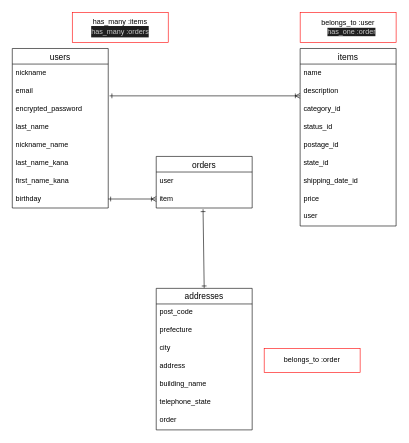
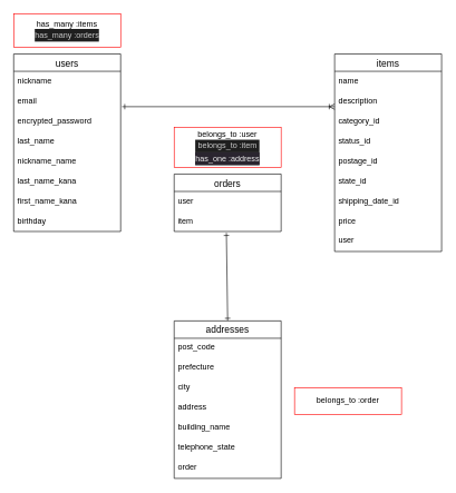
  <mxCell id="0" />
  <mxCell id="1" parent="0" />
  <mxCell id="2" value="users" style="swimlane;fontStyle=0;childLayout=stackLayout;horizontal=1;startSize=26;horizontalStack=0;resizeParent=1;resizeParentMax=0;resizeLast=0;collapsible=1;marginBottom=0;align=center;fontSize=14;" parent="1" vertex="1"><mxGeometry x="20" y="80" width="160" height="266" as="geometry" /></mxCell>
  <mxCell id="3" value="nickname" style="text;strokeColor=none;fillColor=none;spacingLeft=4;spacingRight=4;overflow=hidden;rotatable=0;points=[[0,0.5],[1,0.5]];portConstraint=eastwest;fontSize=12;" parent="2" vertex="1"><mxGeometry y="26" width="160" height="30" as="geometry" /></mxCell>
  <mxCell id="4" value="email" style="text;strokeColor=none;fillColor=none;spacingLeft=4;spacingRight=4;overflow=hidden;rotatable=0;points=[[0,0.5],[1,0.5]];portConstraint=eastwest;fontSize=12;" parent="2" vertex="1"><mxGeometry y="56" width="160" height="30" as="geometry" /></mxCell>
  <mxCell id="5" value="encrypted_password" style="text;strokeColor=none;fillColor=none;spacingLeft=4;spacingRight=4;overflow=hidden;rotatable=0;points=[[0,0.5],[1,0.5]];portConstraint=eastwest;fontSize=12;" parent="2" vertex="1"><mxGeometry y="86" width="160" height="30" as="geometry" /></mxCell>
  <mxCell id="6" value="last_name" style="text;strokeColor=none;fillColor=none;spacingLeft=4;spacingRight=4;overflow=hidden;rotatable=0;points=[[0,0.5],[1,0.5]];portConstraint=eastwest;fontSize=12;" parent="2" vertex="1"><mxGeometry y="116" width="160" height="30" as="geometry" /></mxCell>
  <mxCell id="7" value="nickname_name" style="text;strokeColor=none;fillColor=none;spacingLeft=4;spacingRight=4;overflow=hidden;rotatable=0;points=[[0,0.5],[1,0.5]];portConstraint=eastwest;fontSize=12;" parent="2" vertex="1"><mxGeometry y="146" width="160" height="30" as="geometry" /></mxCell>
  <mxCell id="8" value="last_name_kana" style="text;strokeColor=none;fillColor=none;spacingLeft=4;spacingRight=4;overflow=hidden;rotatable=0;points=[[0,0.5],[1,0.5]];portConstraint=eastwest;fontSize=12;" parent="2" vertex="1"><mxGeometry y="176" width="160" height="30" as="geometry" /></mxCell>
  <mxCell id="9" value="first_name_kana" style="text;strokeColor=none;fillColor=none;spacingLeft=4;spacingRight=4;overflow=hidden;rotatable=0;points=[[0,0.5],[1,0.5]];portConstraint=eastwest;fontSize=12;" parent="2" vertex="1"><mxGeometry y="206" width="160" height="30" as="geometry" /></mxCell>
  <mxCell id="10" value="birthday" style="text;strokeColor=none;fillColor=none;spacingLeft=4;spacingRight=4;overflow=hidden;rotatable=0;points=[[0,0.5],[1,0.5]];portConstraint=eastwest;fontSize=12;" parent="2" vertex="1"><mxGeometry y="236" width="160" height="30" as="geometry" /></mxCell>
  <mxCell id="11" value="items" style="swimlane;fontStyle=0;childLayout=stackLayout;horizontal=1;startSize=26;horizontalStack=0;resizeParent=1;resizeParentMax=0;resizeLast=0;collapsible=1;marginBottom=0;align=center;fontSize=14;" parent="1" vertex="1"><mxGeometry x="500" y="80" width="160" height="296" as="geometry" /></mxCell>
  <mxCell id="12" value="name" style="text;strokeColor=none;fillColor=none;spacingLeft=4;spacingRight=4;overflow=hidden;rotatable=0;points=[[0,0.5],[1,0.5]];portConstraint=eastwest;fontSize=12;" parent="11" vertex="1"><mxGeometry y="26" width="160" height="30" as="geometry" /></mxCell>
  <mxCell id="13" value="description" style="text;strokeColor=none;fillColor=none;spacingLeft=4;spacingRight=4;overflow=hidden;rotatable=0;points=[[0,0.5],[1,0.5]];portConstraint=eastwest;fontSize=12;" parent="11" vertex="1"><mxGeometry y="56" width="160" height="30" as="geometry" /></mxCell>
  <mxCell id="14" value="category_id" style="text;strokeColor=none;fillColor=none;spacingLeft=4;spacingRight=4;overflow=hidden;rotatable=0;points=[[0,0.5],[1,0.5]];portConstraint=eastwest;fontSize=12;" parent="11" vertex="1"><mxGeometry y="86" width="160" height="30" as="geometry" /></mxCell>
  <mxCell id="15" value="status_id" style="text;strokeColor=none;fillColor=none;spacingLeft=4;spacingRight=4;overflow=hidden;rotatable=0;points=[[0,0.5],[1,0.5]];portConstraint=eastwest;fontSize=12;" parent="11" vertex="1"><mxGeometry y="116" width="160" height="30" as="geometry" /></mxCell>
  <mxCell id="16" value="postage_id" style="text;strokeColor=none;fillColor=none;spacingLeft=4;spacingRight=4;overflow=hidden;rotatable=0;points=[[0,0.5],[1,0.5]];portConstraint=eastwest;fontSize=12;" parent="11" vertex="1"><mxGeometry y="146" width="160" height="30" as="geometry" /></mxCell>
  <mxCell id="17" value="state_id" style="text;strokeColor=none;fillColor=none;spacingLeft=4;spacingRight=4;overflow=hidden;rotatable=0;points=[[0,0.5],[1,0.5]];portConstraint=eastwest;fontSize=12;" parent="11" vertex="1"><mxGeometry y="176" width="160" height="30" as="geometry" /></mxCell>
  <mxCell id="18" value="shipping_date_id" style="text;strokeColor=none;fillColor=none;spacingLeft=4;spacingRight=4;overflow=hidden;rotatable=0;points=[[0,0.5],[1,0.5]];portConstraint=eastwest;fontSize=12;" parent="11" vertex="1"><mxGeometry y="206" width="160" height="30" as="geometry" /></mxCell>
  <mxCell id="19" value="price" style="text;strokeColor=none;fillColor=none;spacingLeft=4;spacingRight=4;overflow=hidden;rotatable=0;points=[[0,0.5],[1,0.5]];portConstraint=eastwest;fontSize=12;" parent="11" vertex="1"><mxGeometry y="236" width="160" height="30" as="geometry" /></mxCell>
  <mxCell id="20" value="user" style="text;strokeColor=none;fillColor=none;spacingLeft=4;spacingRight=4;overflow=hidden;rotatable=0;points=[[0,0.5],[1,0.5]];portConstraint=eastwest;fontSize=12;" parent="11" vertex="1"><mxGeometry y="266" width="160" height="30" as="geometry" /></mxCell>
  <mxCell id="21" style="edgeStyle=none;html=1;exitX=0.5;exitY=0;exitDx=0;exitDy=0;entryX=0.488;entryY=1.067;entryDx=0;entryDy=0;entryPerimeter=0;startArrow=ERone;startFill=0;endArrow=ERone;endFill=0;" edge="1" parent="1" source="22" target="36"><mxGeometry relative="1" as="geometry" /></mxCell>
  <mxCell id="22" value="addresses" style="swimlane;fontStyle=0;childLayout=stackLayout;horizontal=1;startSize=26;horizontalStack=0;resizeParent=1;resizeParentMax=0;resizeLast=0;collapsible=1;marginBottom=0;align=center;fontSize=14;" parent="1" vertex="1"><mxGeometry x="260" y="480" width="160" height="236" as="geometry" /></mxCell>
  <mxCell id="23" value="post_code" style="text;strokeColor=none;fillColor=none;spacingLeft=4;spacingRight=4;overflow=hidden;rotatable=0;points=[[0,0.5],[1,0.5]];portConstraint=eastwest;fontSize=12;" parent="22" vertex="1"><mxGeometry y="26" width="160" height="30" as="geometry" /></mxCell>
  <mxCell id="24" value="prefecture" style="text;strokeColor=none;fillColor=none;spacingLeft=4;spacingRight=4;overflow=hidden;rotatable=0;points=[[0,0.5],[1,0.5]];portConstraint=eastwest;fontSize=12;" parent="22" vertex="1"><mxGeometry y="56" width="160" height="30" as="geometry" /></mxCell>
  <mxCell id="25" value="city" style="text;strokeColor=none;fillColor=none;spacingLeft=4;spacingRight=4;overflow=hidden;rotatable=0;points=[[0,0.5],[1,0.5]];portConstraint=eastwest;fontSize=12;" parent="22" vertex="1"><mxGeometry y="86" width="160" height="30" as="geometry" /></mxCell>
  <mxCell id="26" value="address" style="text;strokeColor=none;fillColor=none;spacingLeft=4;spacingRight=4;overflow=hidden;rotatable=0;points=[[0,0.5],[1,0.5]];portConstraint=eastwest;fontSize=12;" parent="22" vertex="1"><mxGeometry y="116" width="160" height="30" as="geometry" /></mxCell>
  <mxCell id="27" value="building_name" style="text;strokeColor=none;fillColor=none;spacingLeft=4;spacingRight=4;overflow=hidden;rotatable=0;points=[[0,0.5],[1,0.5]];portConstraint=eastwest;fontSize=12;" parent="22" vertex="1"><mxGeometry y="146" width="160" height="30" as="geometry" /></mxCell>
  <mxCell id="28" value="telephone_state" style="text;strokeColor=none;fillColor=none;spacingLeft=4;spacingRight=4;overflow=hidden;rotatable=0;points=[[0,0.5],[1,0.5]];portConstraint=eastwest;fontSize=12;" parent="22" vertex="1"><mxGeometry y="176" width="160" height="30" as="geometry" /></mxCell>
  <mxCell id="29" value="order" style="text;strokeColor=none;fillColor=none;spacingLeft=4;spacingRight=4;overflow=hidden;rotatable=0;points=[[0,0.5],[1,0.5]];portConstraint=eastwest;fontSize=12;" parent="22" vertex="1"><mxGeometry y="206" width="160" height="30" as="geometry" /></mxCell>
  <mxCell id="30" style="edgeStyle=none;html=1;exitX=1.013;exitY=0.767;exitDx=0;exitDy=0;endArrow=ERoneToMany;endFill=0;strokeWidth=1;sourcePerimeterSpacing=0;startSize=6;startArrow=ERone;startFill=0;exitPerimeter=0;" parent="1" source="4" edge="1"><mxGeometry x="295" y="470" relative="1" as="geometry"><mxPoint x="500" y="159" as="targetPoint" /></mxGeometry></mxCell>
- <mxCell id="31" value="&lt;div&gt;has_many :items&lt;/div&gt;&lt;div&gt;&lt;div style=&quot;color: rgb(204, 204, 204); background-color: rgb(31, 31, 31); line-height: 19px;&quot;&gt;&lt;font style=&quot;font-size: 12px;&quot;&gt;has_many :orders&lt;/font&gt;&lt;/div&gt;&lt;/div&gt;" style="whiteSpace=wrap;html=1;align=center;strokeColor=#FF0000;fillColor=none;" parent="1" vertex="1"><mxGeometry x="120" y="20" width="160" height="50" as="geometry" /></mxCell>
- <mxCell id="32" value="&lt;div style=&quot;&quot;&gt;&lt;font style=&quot;font-size: 12px;&quot;&gt;belongs_to :user&lt;/font&gt;&lt;/div&gt;&lt;div style=&quot;&quot;&gt;&lt;font style=&quot;font-size: 12px;&quot;&gt;　&lt;span style=&quot;background-color: rgb(31, 31, 31); color: rgb(204, 204, 204);&quot;&gt;has_one&lt;/span&gt;&lt;/font&gt;&lt;span style=&quot;background-color: rgb(31, 31, 31); color: rgb(204, 204, 204);&quot;&gt;&amp;nbsp;:order&lt;/span&gt;&lt;/div&gt;" style="whiteSpace=wrap;html=1;align=center;strokeColor=#FF0000;fillColor=none;" parent="1" vertex="1"><mxGeometry x="500" y="20" width="160" height="50" as="geometry" /></mxCell>
+ <mxCell id="31" value="&lt;div&gt;has_many :items&lt;/div&gt;&lt;div&gt;&lt;div style=&quot;color: rgb(204, 204, 204); background-color: rgb(31, 31, 31); line-height: 19px;&quot;&gt;&lt;font style=&quot;font-size: 12px;&quot;&gt;has_many :orders&lt;/font&gt;&lt;/div&gt;&lt;/div&gt;" style="whiteSpace=wrap;html=1;align=center;strokeColor=#FF0000;fillColor=none;" parent="1" vertex="1"><mxGeometry x="20" y="20" width="160" height="50" as="geometry" /></mxCell>
+ <mxCell id="33" value="&lt;div&gt;belongs_to :user&lt;/div&gt;&lt;div&gt;&lt;div style=&quot;color: rgb(204, 204, 204); background-color: rgb(31, 31, 31); line-height: 19px;&quot;&gt;&lt;font style=&quot;font-size: 12px;&quot;&gt;belongs_to :item&lt;/font&gt;&lt;/div&gt;&lt;/div&gt;&lt;div style=&quot;color: rgb(204, 204, 204); background-color: rgb(31, 31, 31); line-height: 19px;&quot;&gt;&lt;font style=&quot;font-size: 12px;&quot;&gt;&lt;div style=&quot;color: rgb(240, 240, 240); background-color: rgb(42, 37, 47);&quot;&gt;has_one :address&lt;/div&gt;&lt;div style=&quot;color: rgb(240, 240, 240); background-color: rgb(42, 37, 47);&quot;&gt;&lt;/div&gt;&lt;/font&gt;&lt;/div&gt;" style="whiteSpace=wrap;html=1;align=center;strokeColor=#FF0000;fillColor=none;" parent="1" vertex="1"><mxGeometry x="260" y="190" width="160" height="60" as="geometry" /></mxCell>
  <mxCell id="34" value="orders" style="swimlane;fontStyle=0;childLayout=stackLayout;horizontal=1;startSize=26;horizontalStack=0;resizeParent=1;resizeParentMax=0;resizeLast=0;collapsible=1;marginBottom=0;align=center;fontSize=14;" parent="1" vertex="1"><mxGeometry x="260" y="260" width="160" height="86" as="geometry" /></mxCell>
  <mxCell id="35" value="user" style="text;strokeColor=none;fillColor=none;spacingLeft=4;spacingRight=4;overflow=hidden;rotatable=0;points=[[0,0.5],[1,0.5]];portConstraint=eastwest;fontSize=12;" parent="34" vertex="1"><mxGeometry y="26" width="160" height="30" as="geometry" /></mxCell>
  <mxCell id="36" value="item" style="text;strokeColor=none;fillColor=none;spacingLeft=4;spacingRight=4;overflow=hidden;rotatable=0;points=[[0,0.5],[1,0.5]];portConstraint=eastwest;fontSize=12;" parent="34" vertex="1"><mxGeometry y="56" width="160" height="30" as="geometry" /></mxCell>
  <mxCell id="37" value="&lt;div&gt;&lt;span style=&quot;background-color: initial;&quot;&gt;belongs_to :order&lt;/span&gt;&lt;br&gt;&lt;/div&gt;" style="whiteSpace=wrap;html=1;align=center;strokeColor=#FF0000;fillColor=none;" parent="1" vertex="1"><mxGeometry x="440" y="580" width="160" height="40" as="geometry" /></mxCell>
- <mxCell id="38" style="edgeStyle=none;html=1;exitX=1;exitY=0.5;exitDx=0;exitDy=0;entryX=0;entryY=0.5;entryDx=0;entryDy=0;fontFamily=Helvetica;fontSize=12;endArrow=ERoneToMany;endFill=0;startArrow=ERone;startFill=0;" parent="1" source="10" target="36" edge="1"><mxGeometry relative="1" as="geometry" /></mxCell>
